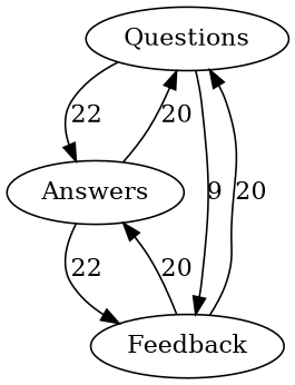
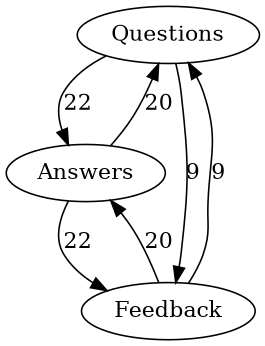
  digraph {
    node [group=a]
    Questions
    Answers
    Feedback
    Questions -> Answers [label=22]
    Questions -> Answers [style=invis]
    Questions -> Feedback [label=9]
    Answers -> Questions [label=20]
    Answers -> Feedback [label=22]
    Answers -> Feedback [style=invis]
-   Feedback -> Questions [label=20]
+   Feedback -> Questions [label=9]
    Feedback -> Answers [label=20]
  }
